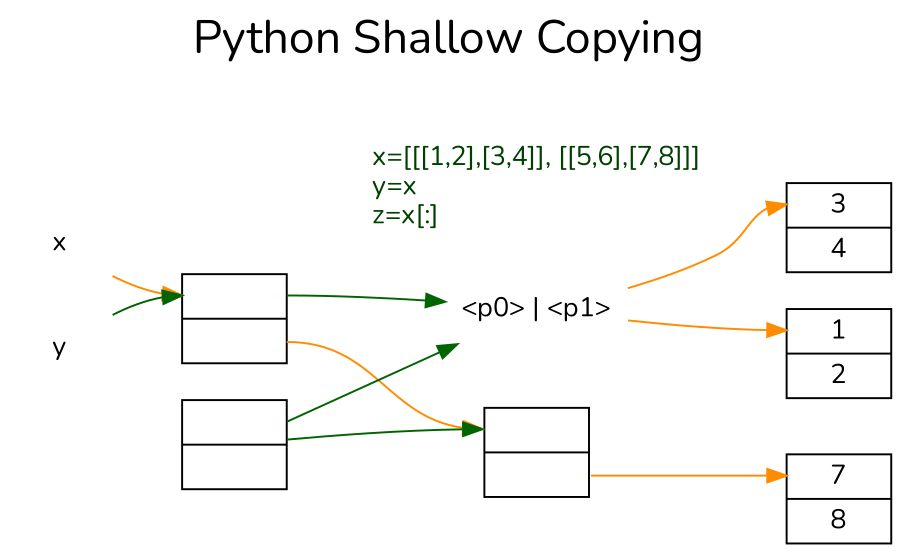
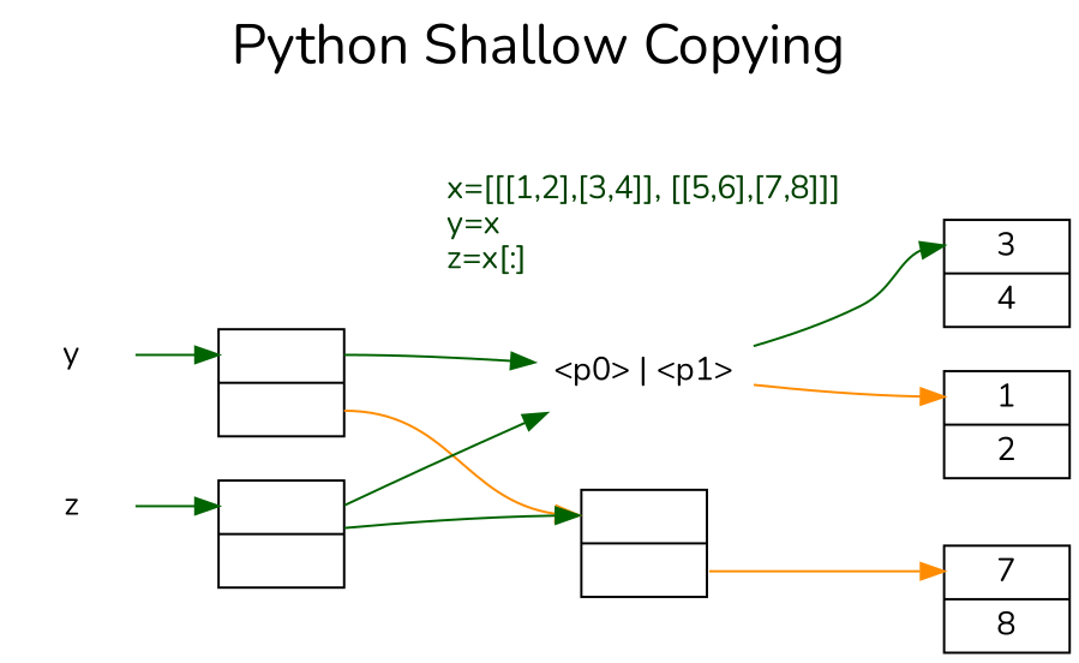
  digraph {
    fontname=Nunito
    fontsize=24
    label="Python Shallow Copying"
    labelloc=t
    rankdir=LR
    node [fontname=Nunito shape=record]
    edge [color=darkgreen fontname=Nunito headport=p0]
    n1 [label="<p0> | <p1>" shape=plaintext]
    "\l\lx=[[[1,2],[3,4]], [[5,6],[7,8]]]\ly=x\lz=x[:]\l" [fontcolor="#004000" shape=plaintext]
    n3 [label="<p0> 1 | <p1> 2 "]
    n4 [label="<p0> 3 | <p1> 4 "]
-   x [shape=plaintext]
    n6 [label="<p0> | <p1>"]
    n7 [label="<p0> | <p1>"]
    y [shape=plaintext]
+   z [shape=plaintext]
    n10 [label="<p0> | <p1>"]
    n11 [label="<p0> 7 | <p1> 8 "]
    subgraph sub_1 {
      rank=same
      n1
      "\l\lx=[[[1,2],[3,4]], [[5,6],[7,8]]]\ly=x\lz=x[:]\l"
    }
    n1 -> n3 [color=darkorange tailport=p0]
-   n1 -> n4 [color=darkorange tailport=p1]
-   x -> n6 [color=darkorange]
+   n1 -> n4 [tailport=p1]
    n6 -> n1 [tailport=p0]
    n6 -> n7 [color=darkorange tailport=p1]
    n7 -> n11 [color=darkorange tailport=p1]
    y -> n6
+   z -> n10
    n10 -> n1
    n10 -> n7
  }
